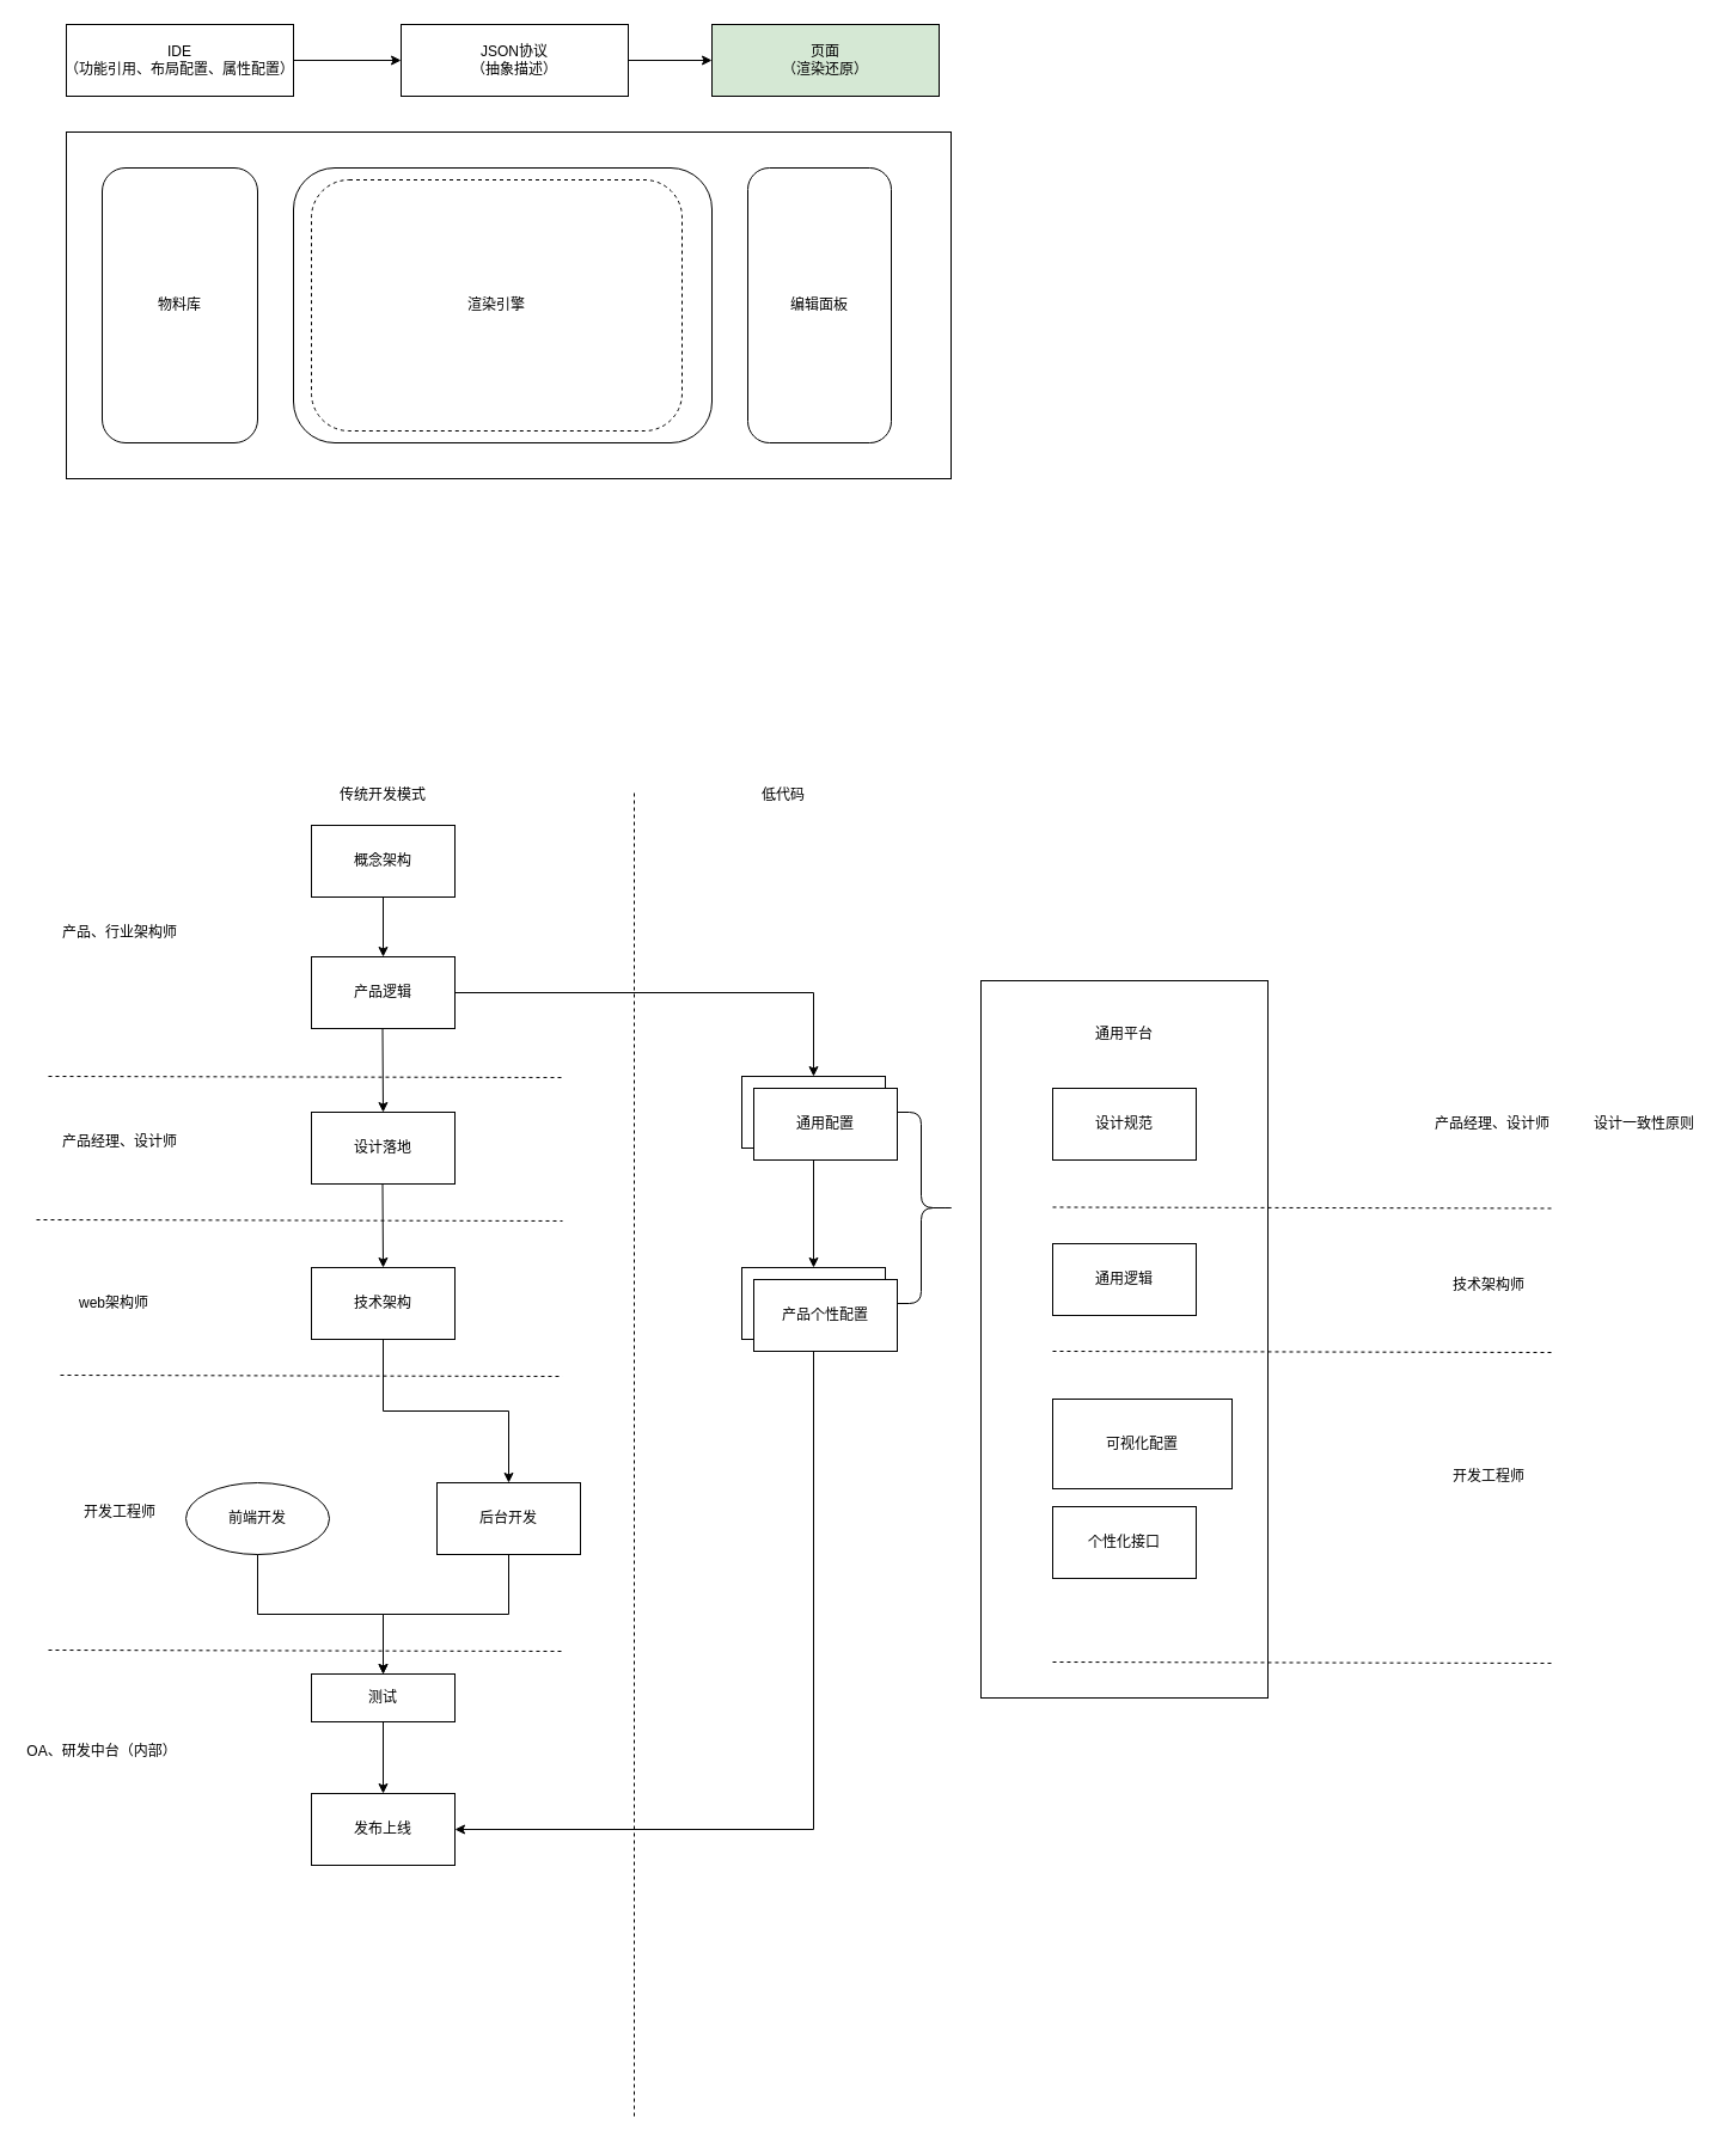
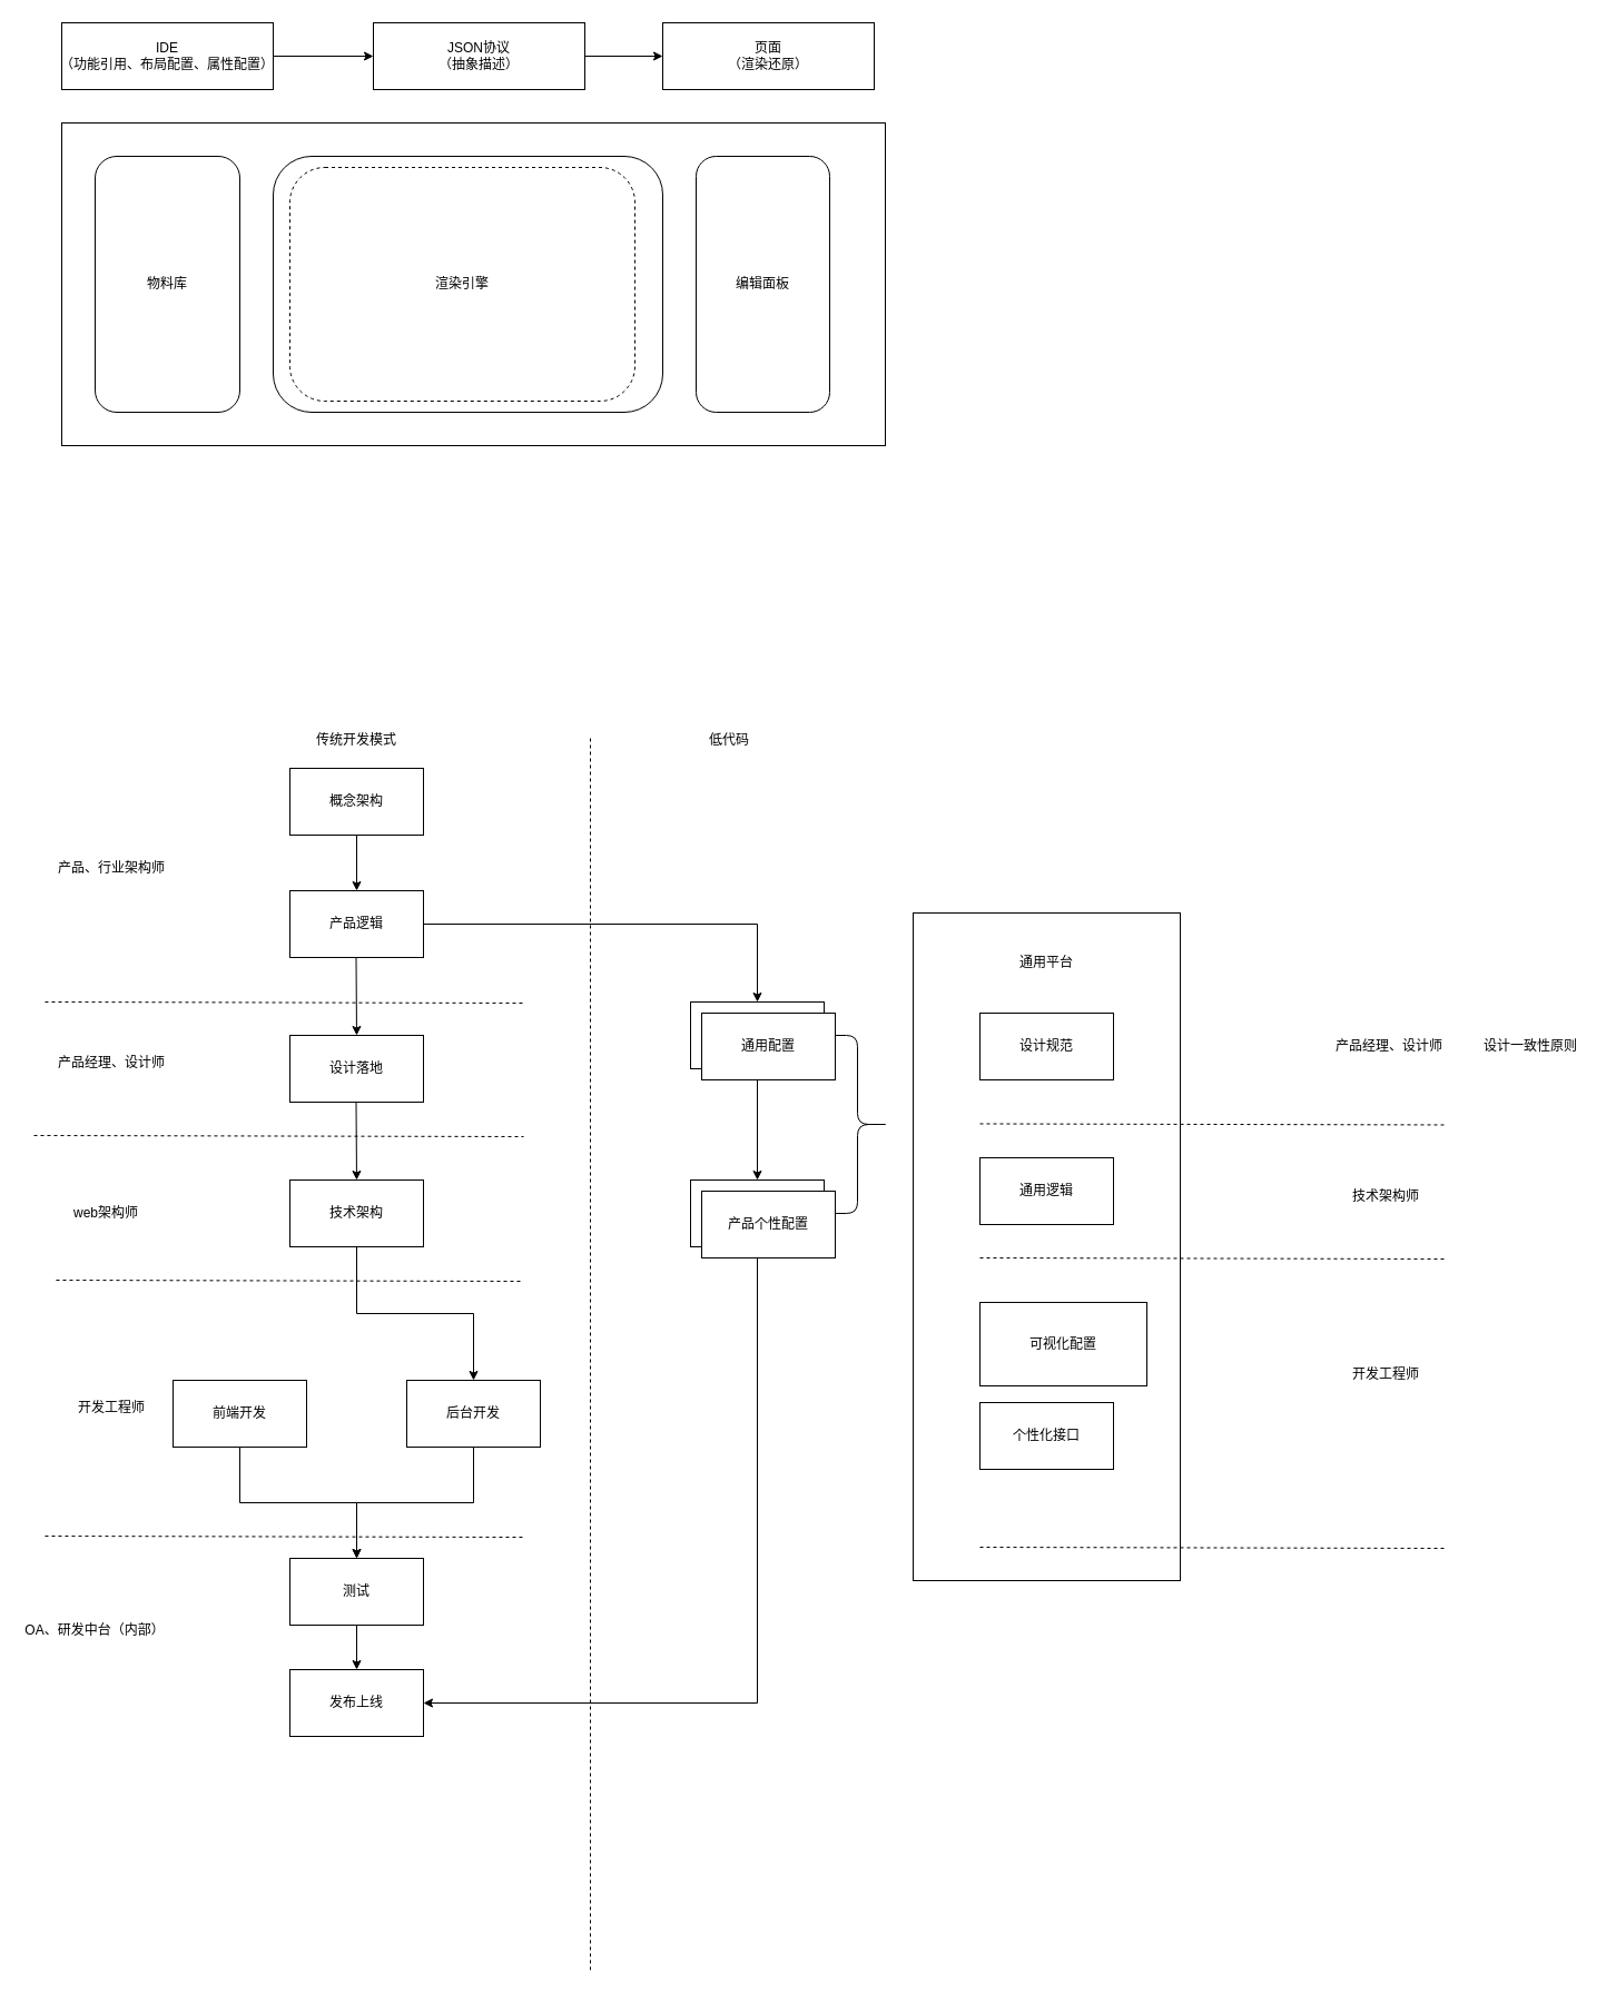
  <mxCell id="0" />
  <mxCell id="1" parent="0" />
  <mxCell id="2" value="" style="rounded=0;whiteSpace=wrap;html=1;" parent="1" vertex="1"><mxGeometry x="55" y="20" width="190" height="60" as="geometry" /></mxCell>
  <mxCell id="3" value="IDE&lt;br&gt;（功能引用、布局配置、属性配置）" style="text;html=1;strokeColor=none;fillColor=none;align=center;verticalAlign=middle;whiteSpace=wrap;rounded=0;" parent="1" vertex="1"><mxGeometry x="40" y="35" width="220" height="30" as="geometry" /></mxCell>
  <mxCell id="4" value="JSON协议&lt;br&gt;（抽象描述）" style="rounded=0;whiteSpace=wrap;html=1;" parent="1" vertex="1"><mxGeometry x="335" y="20" width="190" height="60" as="geometry" /></mxCell>
- <mxCell id="5" value="页面&lt;br&gt;（渲染还原）" style="rounded=0;whiteSpace=wrap;html=1;fillColor=#d5e8d4;" parent="1" vertex="1"><mxGeometry x="595" y="20" width="190" height="60" as="geometry" /></mxCell>
+ <mxCell id="5" value="页面&lt;br&gt;（渲染还原）" style="rounded=0;whiteSpace=wrap;html=1;" parent="1" vertex="1"><mxGeometry x="595" y="20" width="190" height="60" as="geometry" /></mxCell>
  <mxCell id="6" value="" style="endArrow=classic;html=1;rounded=0;entryX=0;entryY=0.5;entryDx=0;entryDy=0;" parent="1" target="4" edge="1"><mxGeometry width="50" height="50" relative="1" as="geometry"><mxPoint x="245" y="50" as="sourcePoint" /><mxPoint x="295" y="0" as="targetPoint" /></mxGeometry></mxCell>
  <mxCell id="7" value="" style="endArrow=classic;html=1;rounded=0;exitX=1;exitY=0.5;exitDx=0;exitDy=0;" parent="1" source="4" edge="1"><mxGeometry width="50" height="50" relative="1" as="geometry"><mxPoint x="545" y="100" as="sourcePoint" /><mxPoint x="595" y="50" as="targetPoint" /></mxGeometry></mxCell>
  <mxCell id="8" value="" style="rounded=0;whiteSpace=wrap;html=1;" parent="1" vertex="1"><mxGeometry x="55" y="110" width="740" height="290" as="geometry" /></mxCell>
  <mxCell id="9" value="物料库" style="rounded=1;whiteSpace=wrap;html=1;" parent="1" vertex="1"><mxGeometry x="85" y="140" width="130" height="230" as="geometry" /></mxCell>
  <mxCell id="10" value="" style="rounded=1;whiteSpace=wrap;html=1;" parent="1" vertex="1"><mxGeometry x="245" y="140" width="350" height="230" as="geometry" /></mxCell>
  <mxCell id="11" value="编辑面板" style="rounded=1;whiteSpace=wrap;html=1;" parent="1" vertex="1"><mxGeometry x="625" y="140" width="120" height="230" as="geometry" /></mxCell>
  <mxCell id="12" value="渲染引擎" style="rounded=1;whiteSpace=wrap;html=1;dashed=1;" parent="1" vertex="1"><mxGeometry x="260" y="150" width="310" height="210" as="geometry" /></mxCell>
  <mxCell id="13" value="概念架构" style="rounded=0;whiteSpace=wrap;html=1;" parent="1" vertex="1"><mxGeometry x="260" y="690" width="120" height="60" as="geometry" /></mxCell>
  <mxCell id="14" value="产品逻辑" style="rounded=0;whiteSpace=wrap;html=1;" parent="1" vertex="1"><mxGeometry x="260" y="800" width="120" height="60" as="geometry" /></mxCell>
  <mxCell id="15" value="设计落地" style="rounded=0;whiteSpace=wrap;html=1;" parent="1" vertex="1"><mxGeometry x="260" y="930" width="120" height="60" as="geometry" /></mxCell>
  <mxCell id="16" value="技术架构" style="rounded=0;whiteSpace=wrap;html=1;" parent="1" vertex="1"><mxGeometry x="260" y="1060" width="120" height="60" as="geometry" /></mxCell>
  <mxCell id="17" value="通用配置" style="rounded=0;whiteSpace=wrap;html=1;" parent="1" vertex="1"><mxGeometry x="620" y="900" width="120" height="60" as="geometry" /></mxCell>
  <mxCell id="18" value="产品个性配置" style="rounded=0;whiteSpace=wrap;html=1;" parent="1" vertex="1"><mxGeometry x="620" y="1060" width="120" height="60" as="geometry" /></mxCell>
  <mxCell id="19" value="传统开发模式" style="text;html=1;strokeColor=none;fillColor=none;align=center;verticalAlign=middle;whiteSpace=wrap;rounded=0;dashed=1;" parent="1" vertex="1"><mxGeometry x="275" y="650" width="90" height="30" as="geometry" /></mxCell>
  <mxCell id="20" value="产品经理、设计师" style="text;html=1;strokeColor=none;fillColor=none;align=center;verticalAlign=middle;whiteSpace=wrap;rounded=0;dashed=1;" parent="1" vertex="1"><mxGeometry x="45" y="940" width="110" height="30" as="geometry" /></mxCell>
  <mxCell id="21" value="产品、行业架构师" style="text;html=1;strokeColor=none;fillColor=none;align=center;verticalAlign=middle;whiteSpace=wrap;rounded=0;dashed=1;" parent="1" vertex="1"><mxGeometry x="50" y="765" width="100" height="30" as="geometry" /></mxCell>
  <mxCell id="22" value="" style="endArrow=classic;html=1;rounded=0;exitX=0.5;exitY=1;exitDx=0;exitDy=0;entryX=0.5;entryY=0;entryDx=0;entryDy=0;" parent="1" source="13" target="14" edge="1"><mxGeometry width="50" height="50" relative="1" as="geometry"><mxPoint x="740" y="1020" as="sourcePoint" /><mxPoint x="790" y="970" as="targetPoint" /></mxGeometry></mxCell>
  <mxCell id="23" value="" style="endArrow=classic;html=1;rounded=0;exitX=0.5;exitY=1;exitDx=0;exitDy=0;entryX=0.5;entryY=0;entryDx=0;entryDy=0;" parent="1" target="15" edge="1"><mxGeometry width="50" height="50" relative="1" as="geometry"><mxPoint x="319.5" y="860" as="sourcePoint" /><mxPoint x="319.5" y="910" as="targetPoint" /></mxGeometry></mxCell>
  <mxCell id="24" value="" style="endArrow=classic;html=1;rounded=0;exitX=0.5;exitY=1;exitDx=0;exitDy=0;entryX=0.5;entryY=0;entryDx=0;entryDy=0;" parent="1" edge="1"><mxGeometry width="50" height="50" relative="1" as="geometry"><mxPoint x="319.5" y="990" as="sourcePoint" /><mxPoint x="320" y="1060" as="targetPoint" /></mxGeometry></mxCell>
  <mxCell id="25" value="" style="endArrow=none;dashed=1;html=1;rounded=0;" parent="1" edge="1"><mxGeometry width="50" height="50" relative="1" as="geometry"><mxPoint x="40" y="900" as="sourcePoint" /><mxPoint x="470" y="901" as="targetPoint" /></mxGeometry></mxCell>
  <mxCell id="26" value="" style="endArrow=none;dashed=1;html=1;rounded=0;" parent="1" edge="1"><mxGeometry width="50" height="50" relative="1" as="geometry"><mxPoint x="530" y="1770" as="sourcePoint" /><mxPoint x="530" y="660" as="targetPoint" /></mxGeometry></mxCell>
  <mxCell id="27" value="" style="endArrow=none;dashed=1;html=1;rounded=0;" parent="1" edge="1"><mxGeometry width="50" height="50" relative="1" as="geometry"><mxPoint x="30" y="1020" as="sourcePoint" /><mxPoint x="470" y="1021" as="targetPoint" /></mxGeometry></mxCell>
  <mxCell id="28" value="" style="endArrow=none;dashed=1;html=1;rounded=0;" parent="1" edge="1"><mxGeometry width="50" height="50" relative="1" as="geometry"><mxPoint x="50" y="1150" as="sourcePoint" /><mxPoint x="470" y="1151" as="targetPoint" /></mxGeometry></mxCell>
  <mxCell id="29" value="web架构师" style="text;html=1;strokeColor=none;fillColor=none;align=center;verticalAlign=middle;whiteSpace=wrap;rounded=0;dashed=1;" parent="1" vertex="1"><mxGeometry x="40" y="1075" width="110" height="30" as="geometry" /></mxCell>
- <mxCell id="30" value="测试" style="rounded=0;whiteSpace=wrap;html=1;" parent="1" vertex="1"><mxGeometry x="260" y="1400" width="120" height="40" as="geometry" /></mxCell>
+ <mxCell id="30" value="测试" style="rounded=0;whiteSpace=wrap;html=1;" parent="1" vertex="1"><mxGeometry x="260" y="1400" width="120" height="60" as="geometry" /></mxCell>
  <mxCell id="31" value="后台开发" style="rounded=0;whiteSpace=wrap;html=1;" parent="1" vertex="1"><mxGeometry x="365" y="1240" width="120" height="60" as="geometry" /></mxCell>
- <mxCell id="32" value="前端开发" style="ellipse;whiteSpace=wrap;html=1;" parent="1" vertex="1"><mxGeometry x="155" y="1240" width="120" height="60" as="geometry" /></mxCell>
+ <mxCell id="32" value="前端开发" style="rounded=0;whiteSpace=wrap;html=1;" parent="1" vertex="1"><mxGeometry x="155" y="1240" width="120" height="60" as="geometry" /></mxCell>
  <mxCell id="33" value="" style="edgeStyle=elbowEdgeStyle;elbow=vertical;endArrow=classic;html=1;rounded=0;entryX=0.5;entryY=0;entryDx=0;entryDy=0;" parent="1" target="31" edge="1"><mxGeometry width="50" height="50" relative="1" as="geometry"><mxPoint x="320" y="1120" as="sourcePoint" /><mxPoint x="220" y="1290" as="targetPoint" /></mxGeometry></mxCell>
  <mxCell id="34" value="" style="edgeStyle=elbowEdgeStyle;elbow=vertical;endArrow=classic;html=1;rounded=0;exitX=0.5;exitY=1;exitDx=0;exitDy=0;entryX=0.5;entryY=0;entryDx=0;entryDy=0;" parent="1" source="32" target="30" edge="1"><mxGeometry width="50" height="50" relative="1" as="geometry"><mxPoint x="730" y="1530" as="sourcePoint" /><mxPoint x="780" y="1480" as="targetPoint" /></mxGeometry></mxCell>
  <mxCell id="35" value="" style="edgeStyle=elbowEdgeStyle;elbow=vertical;endArrow=classic;html=1;rounded=0;exitX=0.5;exitY=1;exitDx=0;exitDy=0;entryX=0.5;entryY=0;entryDx=0;entryDy=0;" parent="1" source="31" target="30" edge="1"><mxGeometry width="50" height="50" relative="1" as="geometry"><mxPoint x="225" y="1310" as="sourcePoint" /><mxPoint x="290" y="1400" as="targetPoint" /></mxGeometry></mxCell>
  <mxCell id="36" value="" style="endArrow=none;dashed=1;html=1;rounded=0;" parent="1" edge="1"><mxGeometry width="50" height="50" relative="1" as="geometry"><mxPoint x="40" y="1380" as="sourcePoint" /><mxPoint x="470" y="1381" as="targetPoint" /></mxGeometry></mxCell>
  <mxCell id="37" value="开发工程师" style="text;html=1;strokeColor=none;fillColor=none;align=center;verticalAlign=middle;whiteSpace=wrap;rounded=0;dashed=1;" parent="1" vertex="1"><mxGeometry x="45" y="1250" width="110" height="30" as="geometry" /></mxCell>
  <mxCell id="38" value="OA、研发中台（内部）" style="text;html=1;strokeColor=none;fillColor=none;align=center;verticalAlign=middle;whiteSpace=wrap;rounded=0;dashed=1;" parent="1" vertex="1"><mxGeometry x="20" y="1450" width="130" height="30" as="geometry" /></mxCell>
  <mxCell id="39" value="发布上线" style="rounded=0;whiteSpace=wrap;html=1;" parent="1" vertex="1"><mxGeometry x="260" y="1500" width="120" height="60" as="geometry" /></mxCell>
  <mxCell id="40" value="" style="endArrow=classic;html=1;rounded=0;entryX=0.5;entryY=0;entryDx=0;entryDy=0;" parent="1" source="30" target="39" edge="1"><mxGeometry width="50" height="50" relative="1" as="geometry"><mxPoint x="460" y="1520" as="sourcePoint" /><mxPoint x="330" y="1070" as="targetPoint" /></mxGeometry></mxCell>
  <mxCell id="41" value="低代码" style="text;html=1;strokeColor=none;fillColor=none;align=center;verticalAlign=middle;whiteSpace=wrap;rounded=0;dashed=1;" parent="1" vertex="1"><mxGeometry x="610" y="650" width="90" height="30" as="geometry" /></mxCell>
  <mxCell id="42" value="" style="edgeStyle=segmentEdgeStyle;endArrow=classic;html=1;rounded=0;exitX=1;exitY=0.5;exitDx=0;exitDy=0;entryX=0.5;entryY=0;entryDx=0;entryDy=0;" parent="1" source="14" target="17" edge="1"><mxGeometry width="50" height="50" relative="1" as="geometry"><mxPoint x="730" y="1130" as="sourcePoint" /><mxPoint x="780" y="1080" as="targetPoint" /></mxGeometry></mxCell>
  <mxCell id="43" value="" style="endArrow=classic;html=1;rounded=0;exitX=0.5;exitY=1;exitDx=0;exitDy=0;entryX=0.5;entryY=0;entryDx=0;entryDy=0;" parent="1" target="18" edge="1"><mxGeometry width="50" height="50" relative="1" as="geometry"><mxPoint x="680" y="960" as="sourcePoint" /><mxPoint x="680.5" y="1030" as="targetPoint" /></mxGeometry></mxCell>
  <mxCell id="44" value="" style="edgeStyle=segmentEdgeStyle;endArrow=classic;html=1;rounded=0;exitX=0.5;exitY=1;exitDx=0;exitDy=0;entryX=1;entryY=0.5;entryDx=0;entryDy=0;" parent="1" source="18" edge="1" target="39"><mxGeometry width="50" height="50" relative="1" as="geometry"><mxPoint x="540" y="1210" as="sourcePoint" /><mxPoint x="380" y="1550" as="targetPoint" /><Array as="points"><mxPoint x="680" y="1530" /></Array></mxGeometry></mxCell>
  <mxCell id="45" value="" style="shape=curlyBracket;whiteSpace=wrap;html=1;rounded=1;flipH=1;" parent="1" vertex="1"><mxGeometry x="740" y="930" width="60" height="160" as="geometry" /></mxCell>
  <mxCell id="46" value="" style="rounded=0;whiteSpace=wrap;html=1;" parent="1" vertex="1"><mxGeometry x="820" y="820" width="240" height="600" as="geometry" /></mxCell>
  <mxCell id="47" value="通用平台" style="text;html=1;strokeColor=none;fillColor=none;align=center;verticalAlign=middle;whiteSpace=wrap;rounded=0;" parent="1" vertex="1"><mxGeometry x="910" y="850" width="60" height="30" as="geometry" /></mxCell>
  <mxCell id="48" value="通用逻辑" style="rounded=0;whiteSpace=wrap;html=1;" parent="1" vertex="1"><mxGeometry x="880" y="1040" width="120" height="60" as="geometry" /></mxCell>
  <mxCell id="49" value="设计规范" style="rounded=0;whiteSpace=wrap;html=1;" parent="1" vertex="1"><mxGeometry x="880" y="910" width="120" height="60" as="geometry" /></mxCell>
  <mxCell id="50" value="通用配置" style="rounded=0;whiteSpace=wrap;html=1;" parent="1" vertex="1"><mxGeometry x="630" y="910" width="120" height="60" as="geometry" /></mxCell>
  <mxCell id="51" value="可视化配置" style="rounded=0;whiteSpace=wrap;html=1;" parent="1" vertex="1"><mxGeometry x="880" y="1170" width="150" height="75" as="geometry" /></mxCell>
  <mxCell id="52" value="个性化接口" style="rounded=0;whiteSpace=wrap;html=1;" parent="1" vertex="1"><mxGeometry x="880" y="1260" width="120" height="60" as="geometry" /></mxCell>
  <mxCell id="53" value="" style="endArrow=none;dashed=1;html=1;rounded=0;" parent="1" edge="1"><mxGeometry width="50" height="50" relative="1" as="geometry"><mxPoint x="880" y="1009.47" as="sourcePoint" /><mxPoint x="1300" y="1010.47" as="targetPoint" /></mxGeometry></mxCell>
  <mxCell id="54" value="" style="endArrow=none;dashed=1;html=1;rounded=0;" parent="1" edge="1"><mxGeometry width="50" height="50" relative="1" as="geometry"><mxPoint x="880" y="1130" as="sourcePoint" /><mxPoint x="1300" y="1131" as="targetPoint" /></mxGeometry></mxCell>
  <mxCell id="55" value="开发工程师" style="text;html=1;strokeColor=none;fillColor=none;align=center;verticalAlign=middle;whiteSpace=wrap;rounded=0;dashed=1;" parent="1" vertex="1"><mxGeometry x="1190" y="1220" width="110" height="30" as="geometry" /></mxCell>
  <mxCell id="56" value="技术架构师" style="text;html=1;strokeColor=none;fillColor=none;align=center;verticalAlign=middle;whiteSpace=wrap;rounded=0;dashed=1;" parent="1" vertex="1"><mxGeometry x="1190" y="1060" width="110" height="30" as="geometry" /></mxCell>
  <mxCell id="57" value="产品经理、设计师" style="text;html=1;strokeColor=none;fillColor=none;align=center;verticalAlign=middle;whiteSpace=wrap;rounded=0;dashed=1;" parent="1" vertex="1"><mxGeometry x="1193" y="925" width="110" height="30" as="geometry" /></mxCell>
  <mxCell id="58" value="设计一致性原则" style="text;html=1;strokeColor=none;fillColor=none;align=center;verticalAlign=middle;whiteSpace=wrap;rounded=0;dashed=1;" parent="1" vertex="1"><mxGeometry x="1320" y="925" width="110" height="30" as="geometry" /></mxCell>
  <mxCell id="59" value="" style="endArrow=none;dashed=1;html=1;rounded=0;" parent="1" edge="1"><mxGeometry width="50" height="50" relative="1" as="geometry"><mxPoint x="880" y="1390" as="sourcePoint" /><mxPoint x="1300" y="1391" as="targetPoint" /></mxGeometry></mxCell>
  <mxCell id="60" value="产品个性配置" style="rounded=0;whiteSpace=wrap;html=1;" parent="1" vertex="1"><mxGeometry x="630" y="1070" width="120" height="60" as="geometry" /></mxCell>
